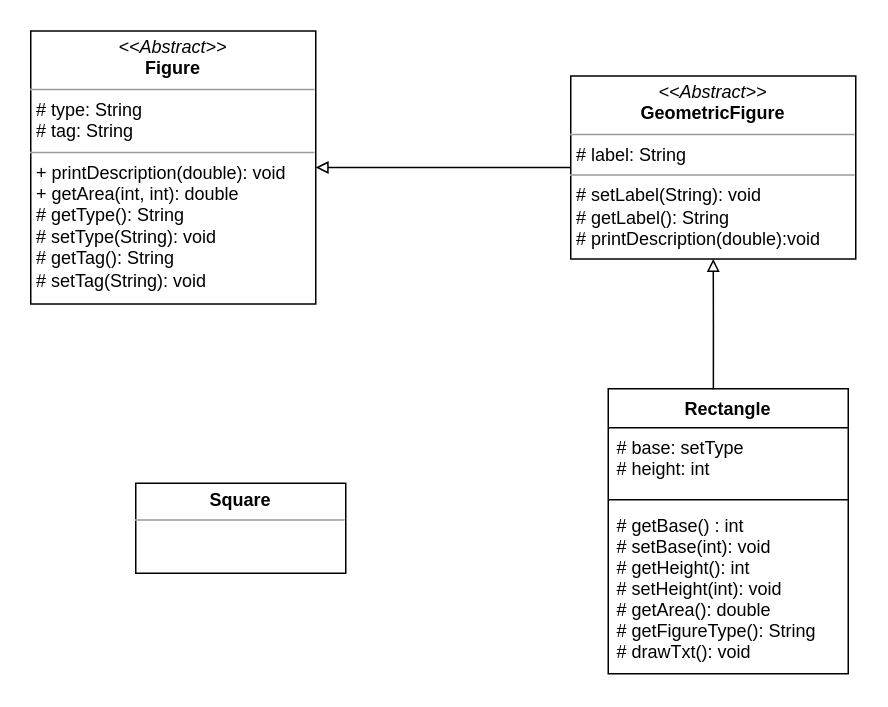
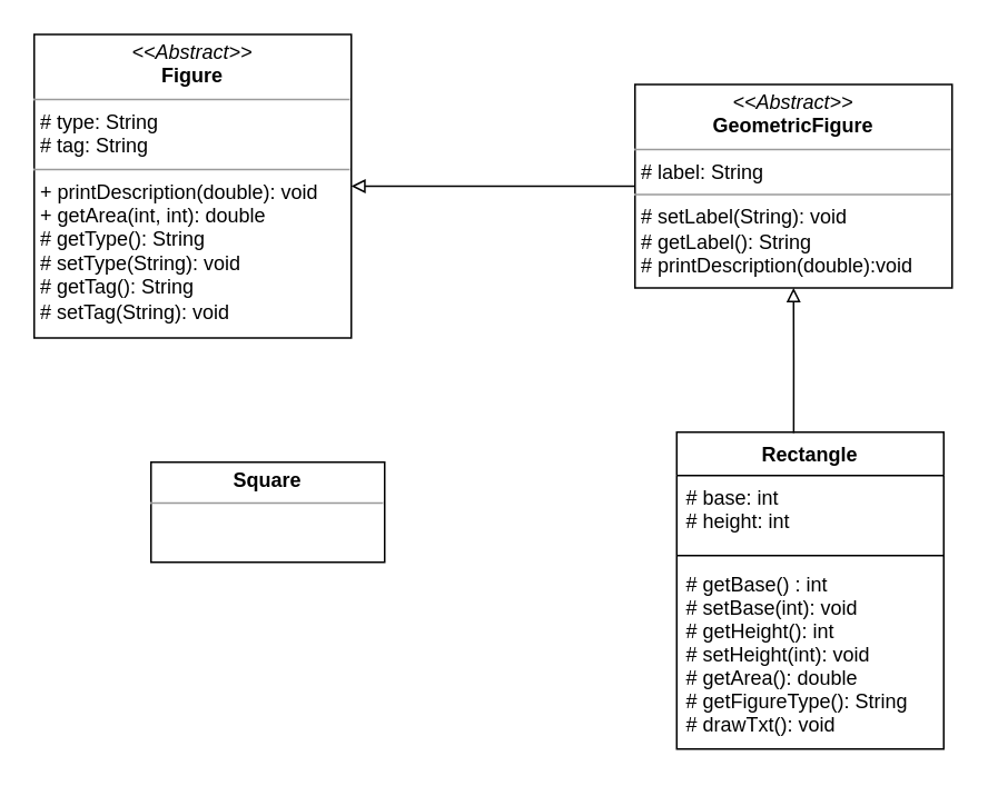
  <mxCell id="0" />
  <mxCell id="1" parent="0" />
  <mxCell id="2" value="Rectangle" style="swimlane;fontStyle=1;align=center;verticalAlign=top;childLayout=stackLayout;horizontal=1;startSize=26;horizontalStack=0;resizeParent=1;resizeParentMax=0;resizeLast=0;collapsible=1;marginBottom=0;" parent="1" vertex="1"><mxGeometry x="405" y="258.5" width="160" height="190" as="geometry" /></mxCell>
- <mxCell id="3" value="# base: setType&#10;# height: int&#10;" style="text;strokeColor=none;fillColor=none;align=left;verticalAlign=top;spacingLeft=4;spacingRight=4;overflow=hidden;rotatable=0;points=[[0,0.5],[1,0.5]];portConstraint=eastwest;" parent="2" vertex="1"><mxGeometry y="26" width="160" height="44" as="geometry" /></mxCell>
+ <mxCell id="3" value="# base: int&#10;# height: int&#10;" style="text;strokeColor=none;fillColor=none;align=left;verticalAlign=top;spacingLeft=4;spacingRight=4;overflow=hidden;rotatable=0;points=[[0,0.5],[1,0.5]];portConstraint=eastwest;" parent="2" vertex="1"><mxGeometry y="26" width="160" height="44" as="geometry" /></mxCell>
  <mxCell id="4" value="" style="line;strokeWidth=1;fillColor=none;align=left;verticalAlign=middle;spacingTop=-1;spacingLeft=3;spacingRight=3;rotatable=0;labelPosition=right;points=[];portConstraint=eastwest;" parent="2" vertex="1"><mxGeometry y="70" width="160" height="8" as="geometry" /></mxCell>
  <mxCell id="5" value="# getBase() : int&#10;# setBase(int): void&#10;# getHeight(): int&#10;# setHeight(int): void&#10;# getArea(): double&#10;# getFigureType(): String&#10;# drawTxt(): void&#10;" style="text;strokeColor=none;fillColor=none;align=left;verticalAlign=top;spacingLeft=4;spacingRight=4;overflow=hidden;rotatable=0;points=[[0,0.5],[1,0.5]];portConstraint=eastwest;" parent="2" vertex="1"><mxGeometry y="78" width="160" height="112" as="geometry" /></mxCell>
  <mxCell id="6" value="&lt;p style=&quot;margin: 0px ; margin-top: 4px ; text-align: center&quot;&gt;&lt;i&gt;&amp;lt;&amp;lt;Abstract&amp;gt;&amp;gt;&lt;/i&gt;&lt;br&gt;&lt;b&gt;Figure&lt;/b&gt;&lt;/p&gt;&lt;hr size=&quot;1&quot;&gt;&lt;p style=&quot;margin: 0px ; margin-left: 4px&quot;&gt;# type: String&lt;br&gt;# tag: String&lt;br&gt;&lt;/p&gt;&lt;hr size=&quot;1&quot;&gt;&lt;p style=&quot;margin: 0px ; margin-left: 4px&quot;&gt;+ printDescription(double): void&lt;br&gt;+ getArea(int, int): double&lt;/p&gt;&lt;p style=&quot;margin: 0px ; margin-left: 4px&quot;&gt;# getType(): String&lt;/p&gt;&lt;p style=&quot;margin: 0px ; margin-left: 4px&quot;&gt;# setType(String): void&lt;/p&gt;&lt;p style=&quot;margin: 0px ; margin-left: 4px&quot;&gt;# getTag(): String&lt;/p&gt;&lt;p style=&quot;margin: 0px ; margin-left: 4px&quot;&gt;# setTag(String): void&lt;br&gt;&lt;/p&gt;" style="verticalAlign=top;align=left;overflow=fill;fontSize=12;fontFamily=Helvetica;html=1;" vertex="1" parent="1"><mxGeometry x="20" y="20" width="190" height="182" as="geometry" /></mxCell>
  <mxCell id="7" style="edgeStyle=orthogonalEdgeStyle;rounded=0;orthogonalLoop=1;jettySize=auto;html=1;exitX=0;exitY=0.5;exitDx=0;exitDy=0;entryX=1;entryY=0.5;entryDx=0;entryDy=0;endArrow=block;endFill=0;" edge="1" parent="1" source="8" target="6"><mxGeometry relative="1" as="geometry"><mxPoint x="420" y="111" as="sourcePoint" /></mxGeometry></mxCell>
  <mxCell id="8" value="&lt;p style=&quot;margin: 0px ; margin-top: 4px ; text-align: center&quot;&gt;&lt;i&gt;&amp;lt;&amp;lt;Abstract&amp;gt;&amp;gt;&lt;/i&gt;&lt;br&gt;&lt;b&gt;GeometricFigure&lt;/b&gt;&lt;/p&gt;&lt;hr size=&quot;1&quot;&gt;&lt;p style=&quot;margin: 0px ; margin-left: 4px&quot;&gt;# label: String&lt;br&gt;&lt;/p&gt;&lt;hr size=&quot;1&quot;&gt;&lt;p style=&quot;margin: 0px ; margin-left: 4px&quot;&gt;# setLabel(String): void&lt;/p&gt;&lt;p style=&quot;margin: 0px ; margin-left: 4px&quot;&gt;# getLabel(): String&lt;/p&gt;&lt;p style=&quot;margin: 0px ; margin-left: 4px&quot;&gt;# printDescription(double):void&lt;br&gt;&lt;/p&gt;" style="verticalAlign=top;align=left;overflow=fill;fontSize=12;fontFamily=Helvetica;html=1;" vertex="1" parent="1"><mxGeometry x="380" y="50" width="190" height="122" as="geometry" /></mxCell>
  <mxCell id="9" style="edgeStyle=orthogonalEdgeStyle;rounded=0;orthogonalLoop=1;jettySize=auto;html=1;entryX=0.5;entryY=1;entryDx=0;entryDy=0;endArrow=block;endFill=0;exitX=0.438;exitY=0.003;exitDx=0;exitDy=0;exitPerimeter=0;" edge="1" parent="1" source="2" target="8"><mxGeometry relative="1" as="geometry"><mxPoint x="440" y="232" as="sourcePoint" /><mxPoint x="220" y="121" as="targetPoint" /></mxGeometry></mxCell>
- <mxCell id="10" value="&lt;p style=&quot;margin: 0px ; margin-top: 4px ; text-align: center&quot;&gt;&lt;b&gt;Square&lt;/b&gt;&lt;/p&gt;&lt;hr size=&quot;1&quot;&gt;&lt;div style=&quot;height: 2px&quot;&gt;&lt;/div&gt;" style="verticalAlign=top;align=left;overflow=fill;fontSize=12;fontFamily=Helvetica;html=1;" vertex="1" parent="1"><mxGeometry x="90" y="321.5" width="140" height="60" as="geometry" /></mxCell>
+ <mxCell id="10" value="&lt;p style=&quot;margin: 0px ; margin-top: 4px ; text-align: center&quot;&gt;&lt;b&gt;Square&lt;/b&gt;&lt;/p&gt;&lt;hr size=&quot;1&quot;&gt;&lt;div style=&quot;height: 2px&quot;&gt;&lt;/div&gt;" style="verticalAlign=top;align=left;overflow=fill;fontSize=12;fontFamily=Helvetica;html=1;" vertex="1" parent="1"><mxGeometry x="90" y="276.5" width="140" height="60" as="geometry" /></mxCell>
